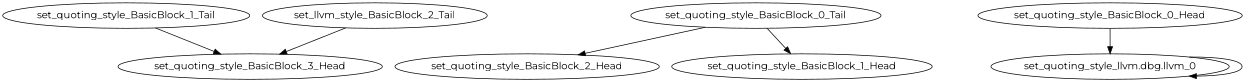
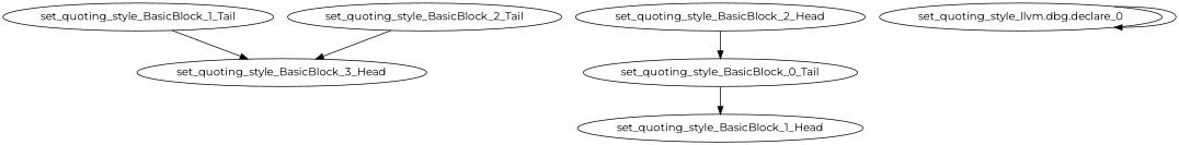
  digraph {
    fontname=Montserrat
    node [fontname=Montserrat]
    edge [fontname=Montserrat]
    set_quoting_style_BasicBlock_1_Tail
    set_quoting_style_BasicBlock_3_Head
    set_quoting_style_BasicBlock_0_Tail
    set_quoting_style_BasicBlock_2_Head
    set_quoting_style_BasicBlock_1_Head
-   set_quoting_style_BasicBlock_2_Tail [label=set_llvm_style_BasicBlock_2_Tail]
-   set_quoting_style_BasicBlock_0_Head
-   "set_quoting_style_llvm.dbg.declare_0" [label="set_quoting_style_llvm.dbg.llvm_0"]
+   set_quoting_style_BasicBlock_2_Tail
+   "set_quoting_style_llvm.dbg.declare_0"
    set_quoting_style_BasicBlock_1_Tail -> set_quoting_style_BasicBlock_3_Head
-   set_quoting_style_BasicBlock_0_Tail -> set_quoting_style_BasicBlock_2_Head
+   set_quoting_style_BasicBlock_2_Head -> set_quoting_style_BasicBlock_0_Tail
    set_quoting_style_BasicBlock_0_Tail -> set_quoting_style_BasicBlock_1_Head
    set_quoting_style_BasicBlock_2_Tail -> set_quoting_style_BasicBlock_3_Head
-   set_quoting_style_BasicBlock_0_Head -> "set_quoting_style_llvm.dbg.declare_0"
    "set_quoting_style_llvm.dbg.declare_0" -> "set_quoting_style_llvm.dbg.declare_0"
  }
